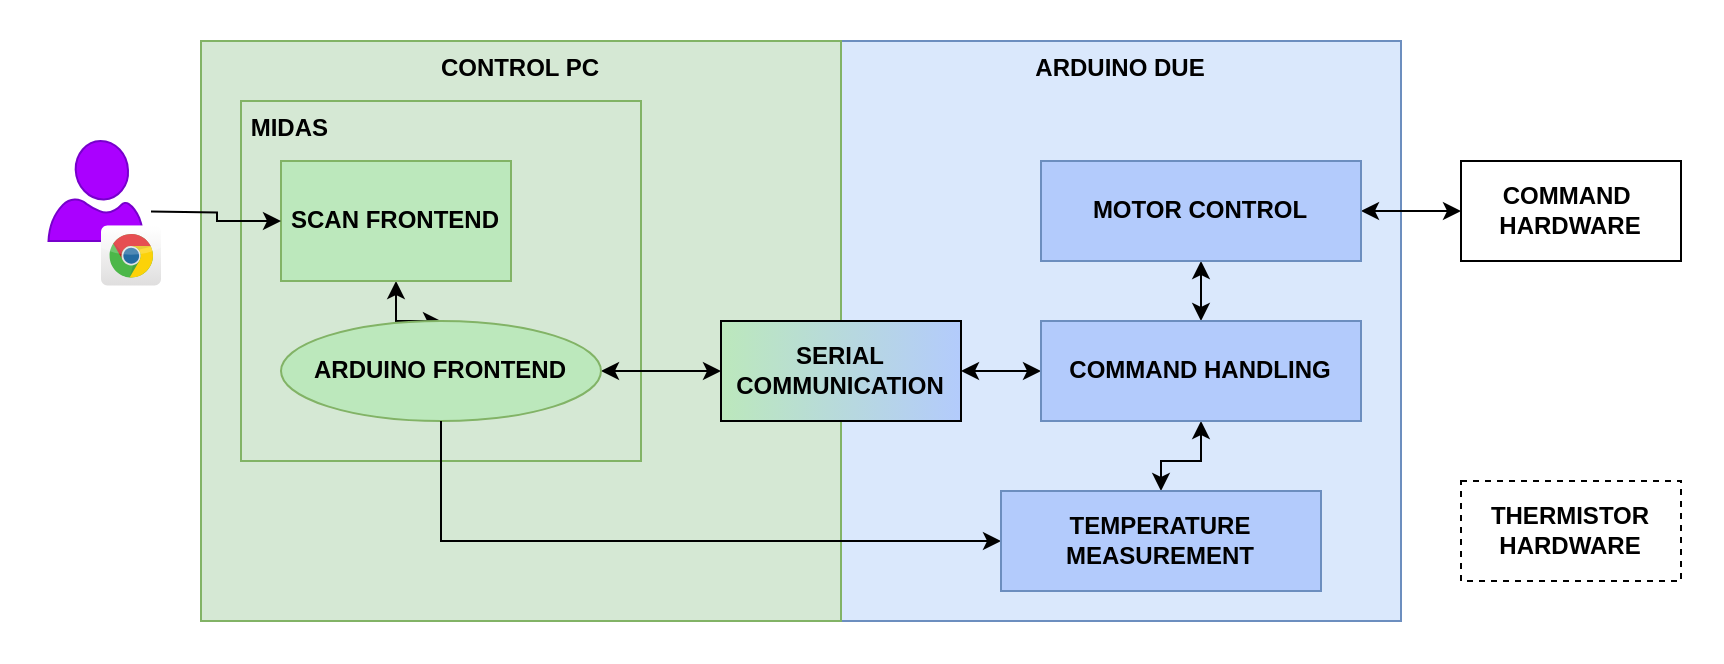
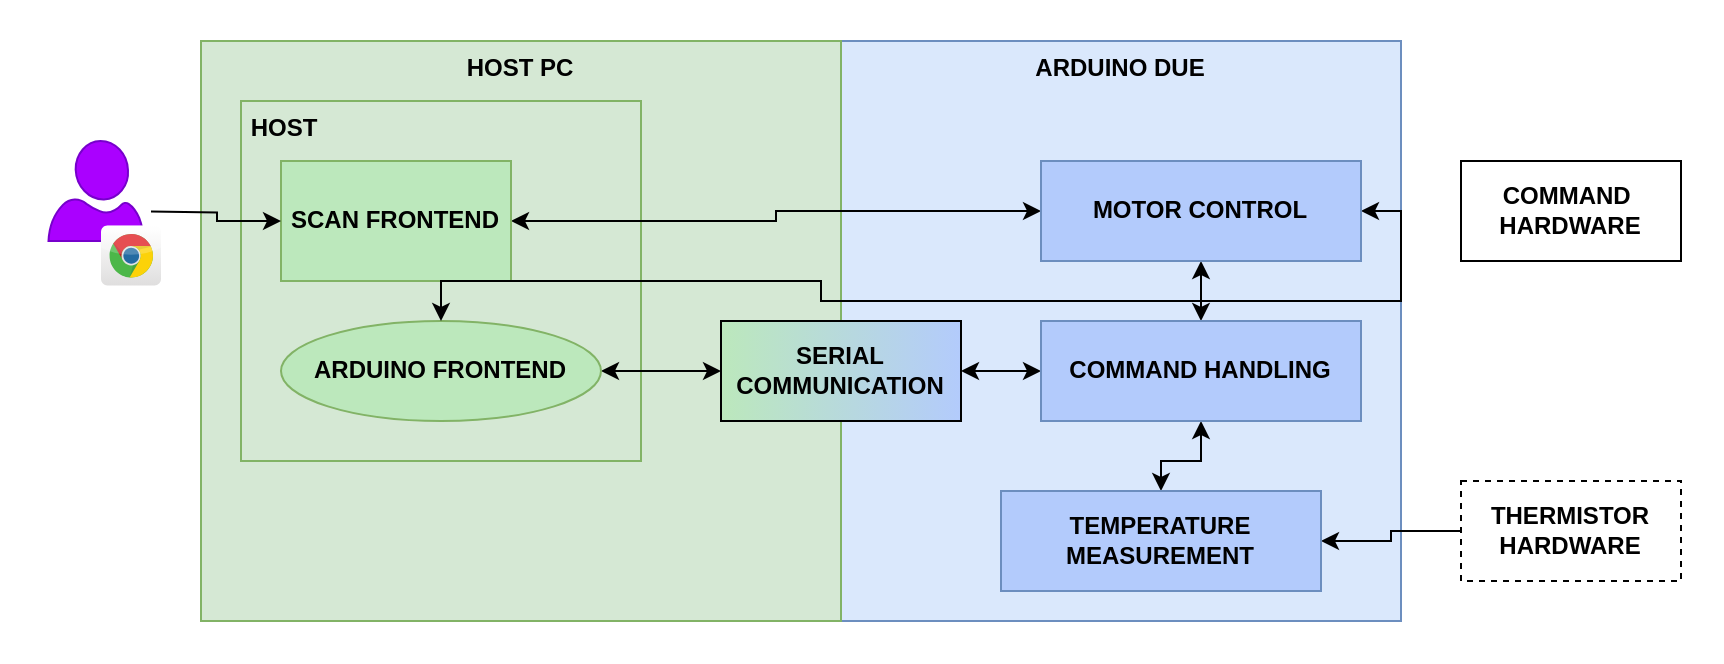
  <mxCell id="0" />
  <mxCell id="1" parent="0" />
  <mxCell id="2" value="&lt;b&gt;ARDUINO DUE&lt;/b&gt;" style="rounded=0;whiteSpace=wrap;html=1;align=center;verticalAlign=top;fillColor=#dae8fc;strokeColor=#6c8ebf;" parent="1" vertex="1"><mxGeometry x="420" y="20" width="280" height="290" as="geometry" /></mxCell>
- <mxCell id="3" value="&lt;b&gt;CONTROL PC&lt;/b&gt;" style="rounded=0;whiteSpace=wrap;html=1;align=center;verticalAlign=top;fillColor=#d5e8d4;strokeColor=#82b366;" parent="1" vertex="1"><mxGeometry x="100" y="20" width="320" height="290" as="geometry" /></mxCell>
- <mxCell id="4" value="&lt;b&gt;&amp;nbsp;MIDAS&lt;/b&gt;" style="rounded=0;whiteSpace=wrap;html=1;align=left;verticalAlign=top;fillColor=#d5e8d4;strokeColor=#82b366;" parent="1" vertex="1"><mxGeometry x="120" y="50" width="200" height="180" as="geometry" /></mxCell>
- <mxCell id="5" style="edgeStyle=orthogonalEdgeStyle;rounded=0;orthogonalLoop=1;jettySize=auto;html=1;entryX=0.5;entryY=0;entryDx=0;entryDy=0;startArrow=classic;startFill=1;" parent="1" source="6" target="8" edge="1"><mxGeometry relative="1" as="geometry" /></mxCell>
+ <mxCell id="3" value="&lt;b&gt;HOST PC&lt;/b&gt;" style="rounded=0;whiteSpace=wrap;html=1;align=center;verticalAlign=top;fillColor=#d5e8d4;strokeColor=#82b366;" parent="1" vertex="1"><mxGeometry x="100" y="20" width="320" height="290" as="geometry" /></mxCell>
+ <mxCell id="4" value="&lt;b&gt;&amp;nbsp;HOST&lt;/b&gt;" style="rounded=0;whiteSpace=wrap;html=1;align=left;verticalAlign=top;fillColor=#d5e8d4;strokeColor=#82b366;" parent="1" vertex="1"><mxGeometry x="120" y="50" width="200" height="180" as="geometry" /></mxCell>
+ <mxCell id="5" style="edgeStyle=orthogonalEdgeStyle;rounded=0;orthogonalLoop=1;jettySize=auto;html=1;startArrow=classic;startFill=1;" parent="1" source="6" target="15" edge="1"><mxGeometry relative="1" as="geometry" /></mxCell>
  <mxCell id="6" value="&lt;b&gt;SCAN FRONTEND&lt;br&gt;&lt;/b&gt;" style="rounded=0;whiteSpace=wrap;html=1;verticalAlign=middle;align=center;fillColor=#BCE8BC;strokeColor=#82b366;" parent="1" vertex="1"><mxGeometry x="140" y="80" width="115" height="60" as="geometry" /></mxCell>
  <mxCell id="7" style="edgeStyle=orthogonalEdgeStyle;rounded=0;orthogonalLoop=1;jettySize=auto;html=1;entryX=0;entryY=0.5;entryDx=0;entryDy=0;startArrow=classic;startFill=1;" parent="1" source="8" target="10" edge="1"><mxGeometry relative="1" as="geometry"><Array as="points" /></mxGeometry></mxCell>
  <mxCell id="8" value="&lt;b&gt;ARDUINO FRONTEND&lt;br&gt;&lt;/b&gt;" style="ellipse;whiteSpace=wrap;html=1;verticalAlign=middle;align=center;fillColor=#BCE8BC;strokeColor=#82b366;" parent="1" vertex="1"><mxGeometry x="140" y="160" width="160" height="50" as="geometry" /></mxCell>
  <mxCell id="9" style="edgeStyle=orthogonalEdgeStyle;rounded=0;orthogonalLoop=1;jettySize=auto;html=1;entryX=0;entryY=0.5;entryDx=0;entryDy=0;startArrow=classic;startFill=1;" parent="1" source="10" target="13" edge="1"><mxGeometry relative="1" as="geometry" /></mxCell>
  <mxCell id="10" value="SERIAL&lt;br&gt;COMMUNICATION" style="rounded=0;whiteSpace=wrap;html=1;verticalAlign=middle;align=center;fillColor=#BCE8BC;fontStyle=1;gradientColor=#B3CBFC;gradientDirection=east;" parent="1" vertex="1"><mxGeometry x="360" y="160" width="120" height="50" as="geometry" /></mxCell>
  <mxCell id="11" style="edgeStyle=orthogonalEdgeStyle;rounded=0;orthogonalLoop=1;jettySize=auto;html=1;entryX=0.5;entryY=1;entryDx=0;entryDy=0;startArrow=classic;startFill=1;" parent="1" source="13" target="15" edge="1"><mxGeometry relative="1" as="geometry" /></mxCell>
  <mxCell id="12" style="edgeStyle=orthogonalEdgeStyle;rounded=0;orthogonalLoop=1;jettySize=auto;html=1;entryX=0.5;entryY=0;entryDx=0;entryDy=0;startArrow=classic;startFill=1;" parent="1" source="13" target="17" edge="1"><mxGeometry relative="1" as="geometry" /></mxCell>
  <mxCell id="13" value="&lt;b&gt;COMMAND HANDLING&lt;br&gt;&lt;/b&gt;" style="rounded=0;whiteSpace=wrap;html=1;verticalAlign=middle;align=center;fillColor=#B3CBFC;strokeColor=#6c8ebf;" parent="1" vertex="1"><mxGeometry x="520" y="160" width="160" height="50" as="geometry" /></mxCell>
- <mxCell id="14" style="edgeStyle=orthogonalEdgeStyle;rounded=0;orthogonalLoop=1;jettySize=auto;html=1;exitX=1;exitY=0.5;exitDx=0;exitDy=0;entryX=0;entryY=0.5;entryDx=0;entryDy=0;startArrow=classic;startFill=1;" parent="1" source="15" target="22" edge="1"><mxGeometry relative="1" as="geometry" /></mxCell>
+ <mxCell id="14" style="edgeStyle=orthogonalEdgeStyle;rounded=0;orthogonalLoop=1;jettySize=auto;html=1;exitX=1;exitY=0.5;exitDx=0;exitDy=0;startArrow=classic;startFill=1;" parent="1" source="15" target="8" edge="1"><mxGeometry relative="1" as="geometry" /></mxCell>
  <mxCell id="15" value="&lt;b&gt;MOTOR CONTROL&lt;br&gt;&lt;/b&gt;" style="rounded=0;whiteSpace=wrap;html=1;verticalAlign=middle;align=center;fillColor=#B3CBFC;strokeColor=#6c8ebf;" parent="1" vertex="1"><mxGeometry x="520" y="80" width="160" height="50" as="geometry" /></mxCell>
- <mxCell id="16" style="edgeStyle=orthogonalEdgeStyle;rounded=0;orthogonalLoop=1;jettySize=auto;html=1;startArrow=classic;startFill=1;endArrow=none;endFill=0;" parent="1" source="17" target="8" edge="1"><mxGeometry relative="1" as="geometry" /></mxCell>
+ <mxCell id="16" style="edgeStyle=orthogonalEdgeStyle;rounded=0;orthogonalLoop=1;jettySize=auto;html=1;entryX=0;entryY=0.5;entryDx=0;entryDy=0;startArrow=classic;startFill=1;endArrow=none;endFill=0;" parent="1" source="17" target="23" edge="1"><mxGeometry relative="1" as="geometry" /></mxCell>
  <mxCell id="17" value="&lt;b&gt;TEMPERATURE MEASUREMENT&lt;br&gt;&lt;/b&gt;" style="rounded=0;whiteSpace=wrap;html=1;verticalAlign=middle;align=center;fillColor=#B3CBFC;strokeColor=#6c8ebf;" parent="1" vertex="1"><mxGeometry x="500" y="245" width="160" height="50" as="geometry" /></mxCell>
  <mxCell id="18" style="edgeStyle=orthogonalEdgeStyle;rounded=0;orthogonalLoop=1;jettySize=auto;html=1;entryX=0;entryY=0.5;entryDx=0;entryDy=0;" parent="1" target="6" edge="1"><mxGeometry relative="1" as="geometry"><mxPoint x="75" y="105.258" as="sourcePoint" /></mxGeometry></mxCell>
  <mxCell id="19" value="" style="group" parent="1" vertex="1" connectable="0"><mxGeometry x="20" y="77.75" width="60" height="64.5" as="geometry" /></mxCell>
  <mxCell id="20" value="" style="verticalLabelPosition=bottom;html=1;verticalAlign=top;align=center;shape=mxgraph.azure.user;fillColor=#aa00ff;strokeColor=#7700CC;fontColor=#ffffff;" vertex="1" parent="19"><mxGeometry x="3.75" y="-7.75" width="47.5" height="50" as="geometry" /></mxCell>
  <mxCell id="21" value="" style="dashed=0;outlineConnect=0;html=1;align=center;labelPosition=center;verticalLabelPosition=bottom;verticalAlign=top;shape=mxgraph.webicons.chrome;gradientColor=#DFDEDE" parent="19" vertex="1"><mxGeometry x="30" y="34.5" width="30" height="30" as="geometry" /></mxCell>
  <mxCell id="22" value="&lt;b&gt;COMMAND&amp;nbsp; HARDWARE&lt;br&gt;&lt;/b&gt;" style="rounded=0;whiteSpace=wrap;html=1;verticalAlign=middle;align=center;" parent="1" vertex="1"><mxGeometry x="730" y="80" width="110" height="50" as="geometry" /></mxCell>
  <mxCell id="23" value="&lt;b&gt;THERMISTOR HARDWARE&lt;br&gt;&lt;/b&gt;" style="rounded=0;whiteSpace=wrap;html=1;verticalAlign=middle;align=center;dashed=1;" parent="1" vertex="1"><mxGeometry x="730" y="240" width="110" height="50" as="geometry" /></mxCell>
